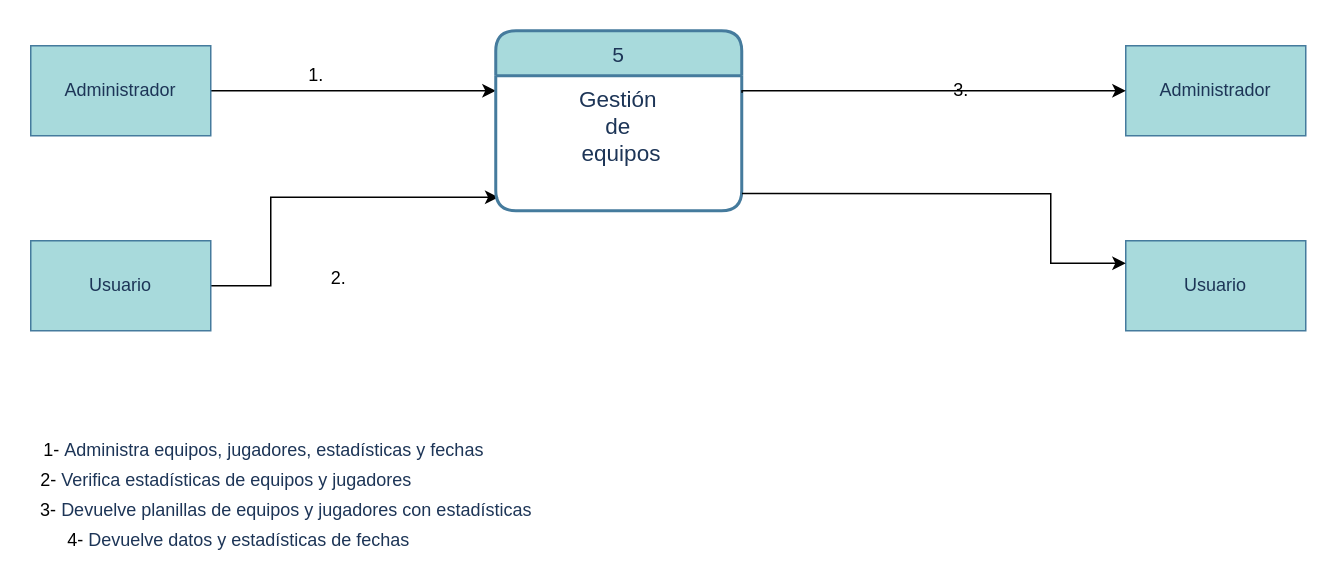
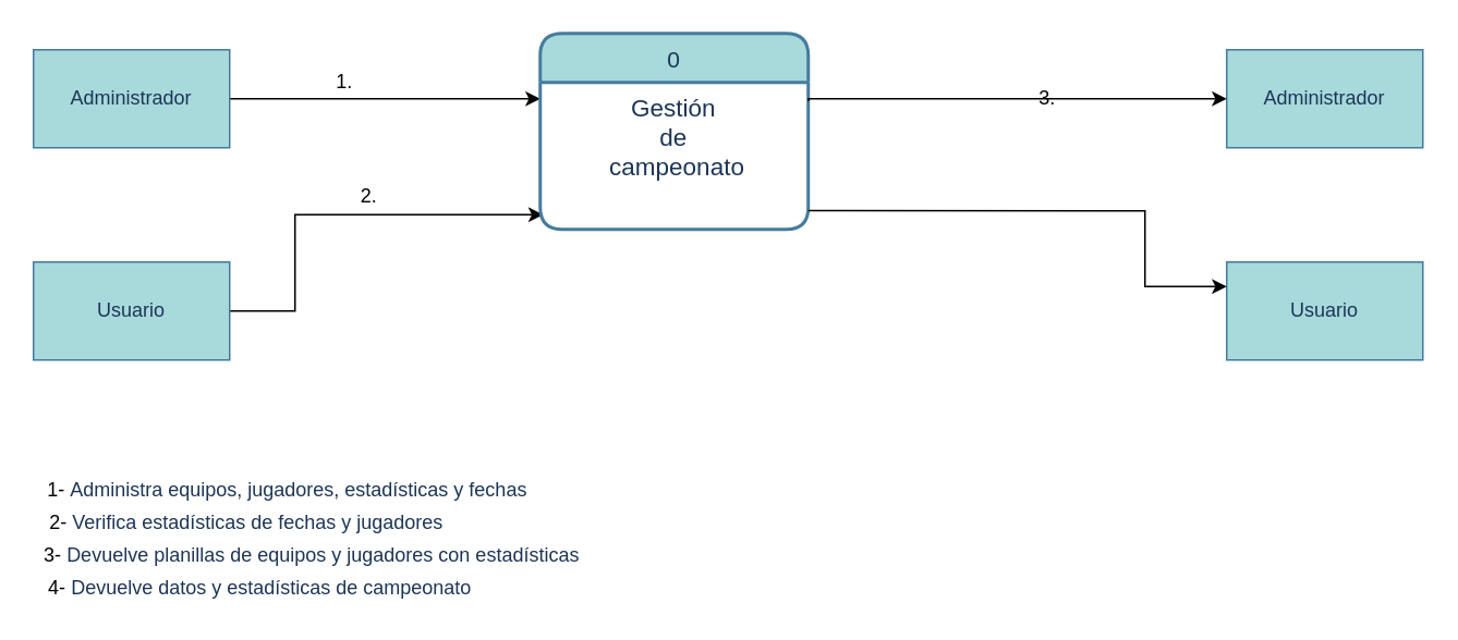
  <mxCell id="0" />
  <mxCell id="1" parent="0" />
  <mxCell id="2" style="edgeStyle=orthogonalEdgeStyle;rounded=0;orthogonalLoop=1;jettySize=auto;html=1;entryX=0;entryY=0.111;entryDx=0;entryDy=0;entryPerimeter=0;" parent="1" source="3" target="7" edge="1"><mxGeometry relative="1" as="geometry"><mxPoint x="160" y="60" as="targetPoint" /></mxGeometry></mxCell>
  <mxCell id="3" value="Administrador" style="rounded=0;whiteSpace=wrap;html=1;fillColor=#A8DADC;strokeColor=#457B9D;fontColor=#1D3557;" parent="1" vertex="1"><mxGeometry x="20" y="30" width="120" height="60" as="geometry" /></mxCell>
  <mxCell id="4" style="edgeStyle=orthogonalEdgeStyle;rounded=0;orthogonalLoop=1;jettySize=auto;html=1;entryX=0.011;entryY=0.9;entryDx=0;entryDy=0;entryPerimeter=0;" parent="1" source="5" target="7" edge="1"><mxGeometry relative="1" as="geometry"><Array as="points"><mxPoint x="180" y="190" /><mxPoint x="180" y="131" /></Array></mxGeometry></mxCell>
  <mxCell id="5" value="Usuario" style="rounded=0;whiteSpace=wrap;html=1;fillColor=#A8DADC;strokeColor=#457B9D;fontColor=#1D3557;" parent="1" vertex="1"><mxGeometry x="20" y="160" width="120" height="60" as="geometry" /></mxCell>
- <mxCell id="6" value="5" style="swimlane;childLayout=stackLayout;horizontal=1;startSize=30;horizontalStack=0;rounded=1;fontSize=14;fontStyle=0;strokeWidth=2;resizeParent=0;resizeLast=1;shadow=0;dashed=0;align=center;fillColor=#A8DADC;strokeColor=#457B9D;fontColor=#1D3557;" parent="1" vertex="1"><mxGeometry x="330" y="20" width="164" height="120" as="geometry" /></mxCell>
- <mxCell id="7" value="Gestión &#10;de &#10;equipos" style="align=center;strokeColor=none;fillColor=none;spacingLeft=4;fontSize=15;verticalAlign=top;resizable=0;rotatable=0;part=1;fontColor=#1D3557;" parent="6" vertex="1"><mxGeometry y="30" width="164" height="90" as="geometry" /></mxCell>
+ <mxCell id="6" value="0" style="swimlane;childLayout=stackLayout;horizontal=1;startSize=30;horizontalStack=0;rounded=1;fontSize=14;fontStyle=0;strokeWidth=2;resizeParent=0;resizeLast=1;shadow=0;dashed=0;align=center;fillColor=#A8DADC;strokeColor=#457B9D;fontColor=#1D3557;" parent="1" vertex="1"><mxGeometry x="330" y="20" width="164" height="120" as="geometry" /></mxCell>
+ <mxCell id="7" value="Gestión &#10;de &#10;campeonato" style="align=center;strokeColor=none;fillColor=none;spacingLeft=4;fontSize=15;verticalAlign=top;resizable=0;rotatable=0;part=1;fontColor=#1D3557;" parent="6" vertex="1"><mxGeometry y="30" width="164" height="90" as="geometry" /></mxCell>
  <mxCell id="8" value="Administrador" style="rounded=0;whiteSpace=wrap;html=1;fillColor=#A8DADC;strokeColor=#457B9D;fontColor=#1D3557;" parent="1" vertex="1"><mxGeometry x="750" y="30" width="120" height="60" as="geometry" /></mxCell>
  <mxCell id="9" value="Usuario" style="rounded=0;whiteSpace=wrap;html=1;fillColor=#A8DADC;strokeColor=#457B9D;fontColor=#1D3557;" parent="1" vertex="1"><mxGeometry x="750" y="160" width="120" height="60" as="geometry" /></mxCell>
  <mxCell id="10" style="edgeStyle=orthogonalEdgeStyle;rounded=0;orthogonalLoop=1;jettySize=auto;html=1;exitX=1.001;exitY=0.127;exitDx=0;exitDy=0;entryX=0;entryY=0.5;entryDx=0;entryDy=0;exitPerimeter=0;" parent="1" source="7" target="8" edge="1"><mxGeometry relative="1" as="geometry"><Array as="points"><mxPoint x="494" y="60" /></Array></mxGeometry></mxCell>
  <mxCell id="11" value="1-&amp;nbsp;&lt;span style=&quot;color: rgb(29 , 53 , 87)&quot;&gt;Administra equipos,&lt;/span&gt;&lt;span style=&quot;color: rgb(29 , 53 , 87)&quot;&gt;&amp;nbsp;&lt;/span&gt;&lt;span style=&quot;color: rgb(29 , 53 , 87)&quot;&gt;jugadores, estadísticas y fechas&lt;/span&gt;" style="text;html=1;align=center;verticalAlign=middle;resizable=0;points=[];autosize=1;" parent="1" vertex="1"><mxGeometry x="20" y="290" width="310" height="20" as="geometry" /></mxCell>
  <mxCell id="12" value="1." style="text;html=1;align=center;verticalAlign=middle;resizable=0;points=[];autosize=1;" parent="1" vertex="1"><mxGeometry x="195" y="40" width="30" height="20" as="geometry" /></mxCell>
- <mxCell id="13" value="2- &lt;font color=&quot;#1d3557&quot;&gt;Verifica estadísticas de equipos y jugadores&lt;/font&gt;" style="text;html=1;align=center;verticalAlign=middle;resizable=0;points=[];autosize=1;" parent="1" vertex="1"><mxGeometry x="20" y="310" width="260" height="20" as="geometry" /></mxCell>
- <mxCell id="14" value="2." style="text;html=1;align=center;verticalAlign=middle;resizable=0;points=[];autosize=1;" parent="1" vertex="1"><mxGeometry x="210" y="175" width="30" height="20" as="geometry" /></mxCell>
+ <mxCell id="13" value="2- &lt;font color=&quot;#1d3557&quot;&gt;Verifica estadísticas de fechas y jugadores&lt;/font&gt;" style="text;html=1;align=center;verticalAlign=middle;resizable=0;points=[];autosize=1;" parent="1" vertex="1"><mxGeometry x="20" y="310" width="260" height="20" as="geometry" /></mxCell>
+ <mxCell id="14" value="2." style="text;html=1;align=center;verticalAlign=middle;resizable=0;points=[];autosize=1;" parent="1" vertex="1"><mxGeometry x="210" y="110" width="30" height="20" as="geometry" /></mxCell>
  <mxCell id="15" value="3." style="text;html=1;align=center;verticalAlign=middle;resizable=0;points=[];autosize=1;" parent="1" vertex="1"><mxGeometry x="625" y="50" width="30" height="20" as="geometry" /></mxCell>
  <mxCell id="16" style="edgeStyle=orthogonalEdgeStyle;rounded=0;orthogonalLoop=1;jettySize=auto;html=1;exitX=1.001;exitY=0.873;exitDx=0;exitDy=0;entryX=0;entryY=0.25;entryDx=0;entryDy=0;exitPerimeter=0;" parent="1" source="7" target="9" edge="1"><mxGeometry relative="1" as="geometry"><Array as="points"><mxPoint x="700" y="129" /><mxPoint x="700" y="175" /></Array></mxGeometry></mxCell>
  <mxCell id="17" value="3- &lt;font color=&quot;#1d3557&quot;&gt;Devuelve planillas de equipos y jugadores con estadísticas&lt;/font&gt;" style="text;html=1;align=center;verticalAlign=middle;resizable=0;points=[];autosize=1;" parent="1" vertex="1"><mxGeometry x="20" y="330" width="340" height="20" as="geometry" /></mxCell>
- <mxCell id="18" value="4- &lt;font color=&quot;#1d3557&quot;&gt;Devuelve datos y&amp;nbsp;&lt;/font&gt;&lt;span style=&quot;color: rgb(29 , 53 , 87)&quot;&gt;estadísticas&lt;/span&gt;&lt;font color=&quot;#1d3557&quot;&gt;&amp;nbsp;de fechas&lt;/font&gt;&amp;nbsp;" style="text;html=1;align=center;verticalAlign=middle;resizable=0;points=[];autosize=1;" parent="1" vertex="1"><mxGeometry x="20" y="350" width="280" height="20" as="geometry" /></mxCell>
+ <mxCell id="18" value="4- &lt;font color=&quot;#1d3557&quot;&gt;Devuelve datos y&amp;nbsp;&lt;/font&gt;&lt;span style=&quot;color: rgb(29 , 53 , 87)&quot;&gt;estadísticas&lt;/span&gt;&lt;font color=&quot;#1d3557&quot;&gt;&amp;nbsp;de campeonato&lt;/font&gt;&amp;nbsp;" style="text;html=1;align=center;verticalAlign=middle;resizable=0;points=[];autosize=1;" parent="1" vertex="1"><mxGeometry x="20" y="350" width="280" height="20" as="geometry" /></mxCell>
